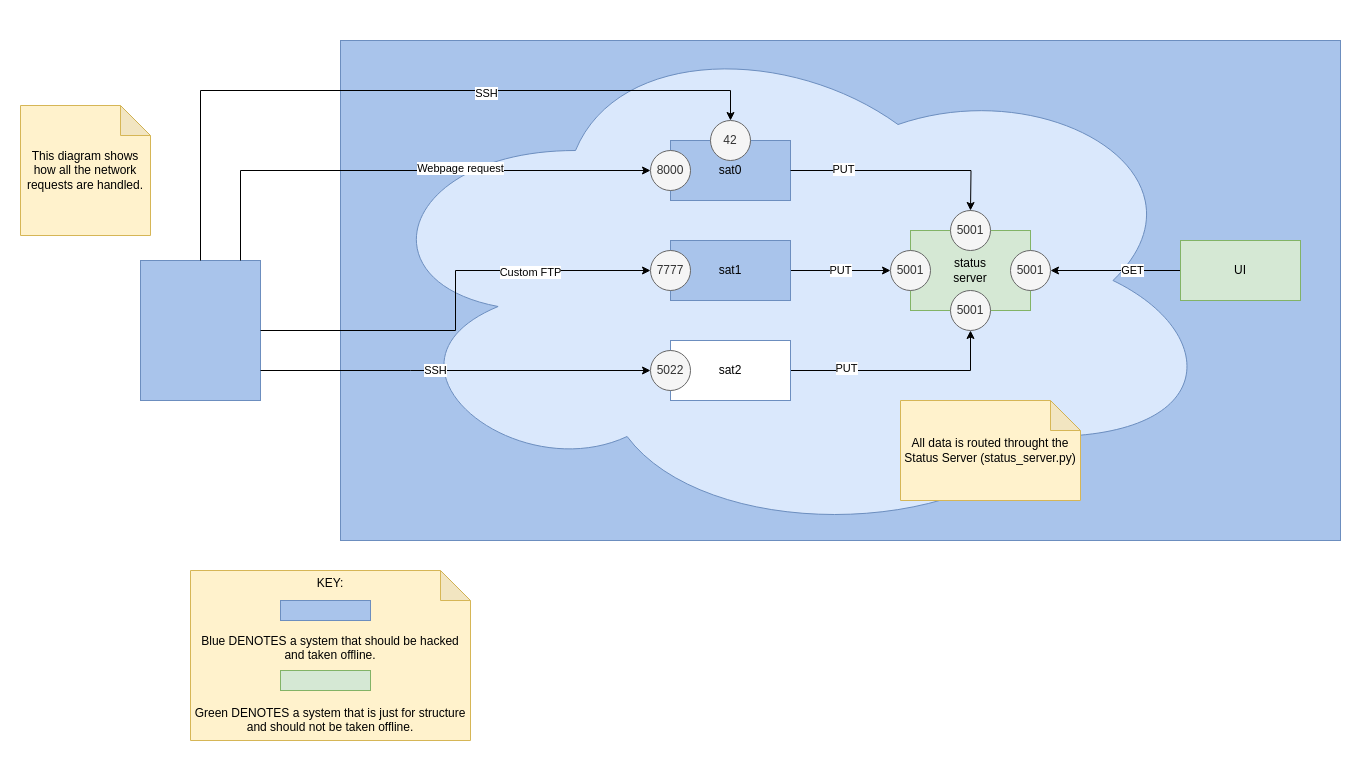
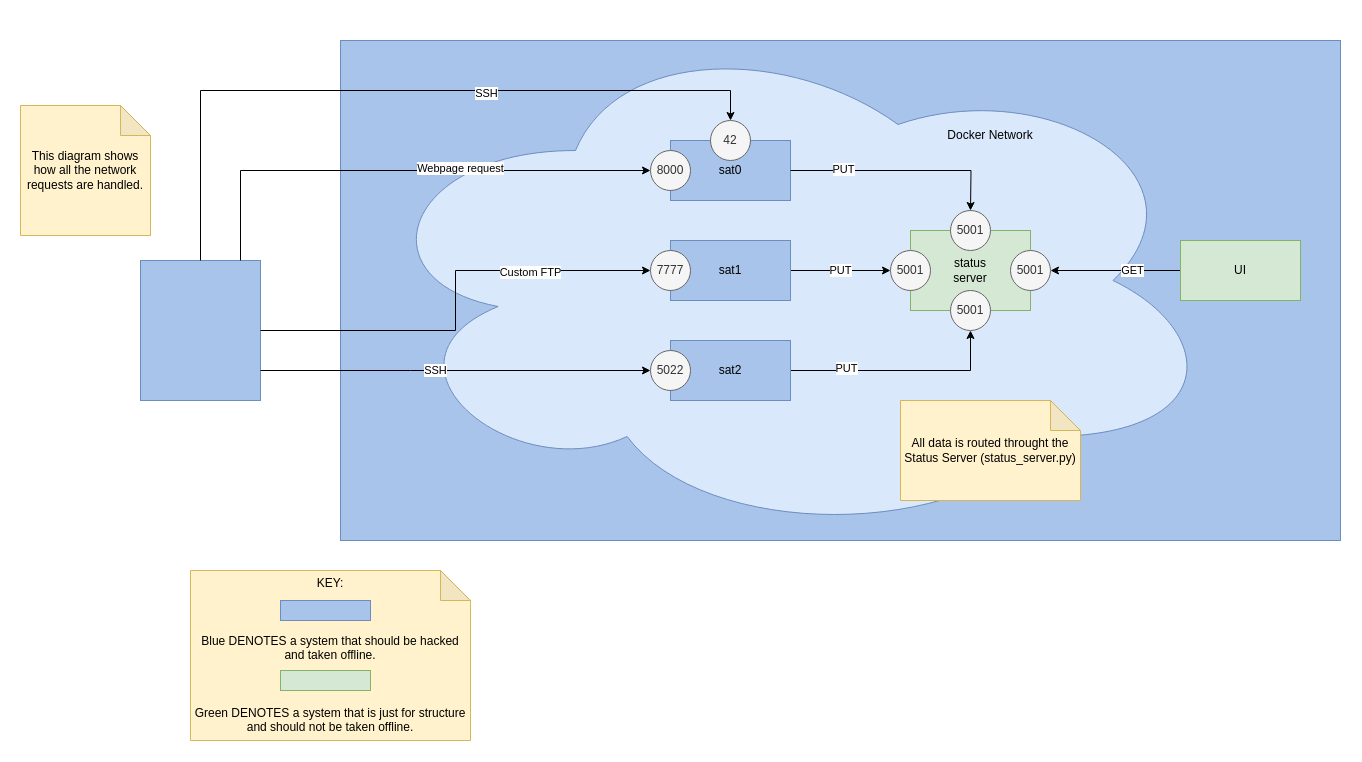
  <mxCell id="0" />
  <mxCell id="1" parent="0" />
  <mxCell id="2" value="" style="rounded=0;whiteSpace=wrap;html=1;fillColor=#A9C4EB;strokeColor=#6C8EBF;" vertex="1" parent="1"><mxGeometry x="340" y="40" width="1000" height="500" as="geometry" /></mxCell>
  <mxCell id="3" value="" style="rounded=0;whiteSpace=wrap;html=1;fillColor=#A9C4EB;strokeColor=#6C8EBF;" parent="1" vertex="1"><mxGeometry x="140" y="260" width="120" height="140" as="geometry" /></mxCell>
  <mxCell id="4" value="" style="ellipse;shape=cloud;whiteSpace=wrap;html=1;fillColor=#dae8fc;strokeColor=#6c8ebf;" parent="1" vertex="1"><mxGeometry x="360" y="20" width="860" height="520" as="geometry" /></mxCell>
  <mxCell id="5" style="edgeStyle=orthogonalEdgeStyle;rounded=0;orthogonalLoop=1;jettySize=auto;html=1;entryX=0.5;entryY=0;entryDx=0;entryDy=0;startArrow=none;" parent="1" source="23" target="14" edge="1"><mxGeometry relative="1" as="geometry" /></mxCell>
  <mxCell id="6" value="sat0" style="rounded=0;whiteSpace=wrap;html=1;fillColor=#A9C4EB;strokeColor=#6c8ebf;" parent="1" vertex="1"><mxGeometry x="670" y="140" width="120" height="60" as="geometry" /></mxCell>
  <mxCell id="7" value="PUT" style="edgeStyle=orthogonalEdgeStyle;rounded=0;orthogonalLoop=1;jettySize=auto;html=1;entryX=0;entryY=0.5;entryDx=0;entryDy=0;" parent="1" source="8" target="28" edge="1"><mxGeometry relative="1" as="geometry"><mxPoint x="850" y="280" as="targetPoint" /></mxGeometry></mxCell>
  <mxCell id="8" value="sat1" style="rounded=0;whiteSpace=wrap;html=1;fillColor=#A9C4EB;strokeColor=#6c8ebf;" parent="1" vertex="1"><mxGeometry x="670" y="240" width="120" height="60" as="geometry" /></mxCell>
  <mxCell id="9" style="edgeStyle=orthogonalEdgeStyle;rounded=0;orthogonalLoop=1;jettySize=auto;html=1;entryX=0.5;entryY=1;entryDx=0;entryDy=0;" parent="1" source="11" target="27" edge="1"><mxGeometry relative="1" as="geometry"><mxPoint x="970" y="360" as="targetPoint" /></mxGeometry></mxCell>
  <mxCell id="10" value="PUT" style="edgeLabel;html=1;align=center;verticalAlign=middle;resizable=0;points=[];" parent="9" vertex="1" connectable="0"><mxGeometry x="-0.504" y="3" relative="1" as="geometry"><mxPoint as="offset" /></mxGeometry></mxCell>
- <mxCell id="11" value="sat2" style="rounded=0;whiteSpace=wrap;html=1;fillColor=#ffffff;strokeColor=#6c8ebf;" parent="1" vertex="1"><mxGeometry x="670" y="340" width="120" height="60" as="geometry" /></mxCell>
+ <mxCell id="11" value="sat2" style="rounded=0;whiteSpace=wrap;html=1;fillColor=#A9C4EB;strokeColor=#6c8ebf;" parent="1" vertex="1"><mxGeometry x="670" y="340" width="120" height="60" as="geometry" /></mxCell>
  <mxCell id="12" style="edgeStyle=orthogonalEdgeStyle;rounded=0;orthogonalLoop=1;jettySize=auto;html=1;endArrow=none;endFill=0;startArrow=classic;startFill=1;exitX=1;exitY=0.5;exitDx=0;exitDy=0;" parent="1" source="26" target="15" edge="1"><mxGeometry relative="1" as="geometry"><mxPoint x="1070" y="270" as="sourcePoint" /></mxGeometry></mxCell>
  <mxCell id="13" value="GET" style="edgeLabel;html=1;align=center;verticalAlign=middle;resizable=0;points=[];" parent="12" vertex="1" connectable="0"><mxGeometry x="0.24" y="1" relative="1" as="geometry"><mxPoint as="offset" /></mxGeometry></mxCell>
  <mxCell id="14" value="status&lt;br&gt;server" style="rounded=0;whiteSpace=wrap;html=1;fillColor=#d5e8d4;strokeColor=#82b366;" parent="1" vertex="1"><mxGeometry x="910" y="230" width="120" height="80" as="geometry" /></mxCell>
  <mxCell id="15" value="UI" style="rounded=0;whiteSpace=wrap;html=1;fillColor=#d5e8d4;strokeColor=#82b366;" parent="1" vertex="1"><mxGeometry x="1180" y="240" width="120" height="60" as="geometry" /></mxCell>
  <mxCell id="16" value="This diagram shows how all the network requests are handled." style="shape=note;whiteSpace=wrap;html=1;backgroundOutline=1;darkOpacity=0.05;fillColor=#fff2cc;strokeColor=#d6b656;" parent="1" vertex="1"><mxGeometry x="20" y="105" width="130" height="130" as="geometry" /></mxCell>
  <mxCell id="17" value="All data is routed throught the Status Server (status_server.py)" style="shape=note;whiteSpace=wrap;html=1;backgroundOutline=1;darkOpacity=0.05;fillColor=#fff2cc;strokeColor=#d6b656;" parent="1" vertex="1"><mxGeometry x="900" y="400" width="180" height="100" as="geometry" /></mxCell>
  <mxCell id="18" value="KEY:&lt;br&gt;&lt;br&gt;&lt;br&gt;&lt;br&gt;Blue DENOTES a system that should be hacked and taken offline.&lt;br&gt;&lt;br&gt;&lt;br&gt;&lt;br&gt;Green DENOTES a system that is just for structure and should not be taken offline." style="shape=note;whiteSpace=wrap;html=1;backgroundOutline=1;darkOpacity=0.05;fillColor=#fff2cc;strokeColor=#d6b656;" parent="1" vertex="1"><mxGeometry x="190" y="570" width="280" height="170" as="geometry" /></mxCell>
  <mxCell id="19" value="" style="rounded=0;whiteSpace=wrap;html=1;fillColor=#A9C4EB;strokeColor=#6c8ebf;" parent="1" vertex="1"><mxGeometry x="280" y="600" width="90" height="20" as="geometry" /></mxCell>
  <mxCell id="20" value="" style="rounded=0;whiteSpace=wrap;html=1;fillColor=#d5e8d4;strokeColor=#82b366;" parent="1" vertex="1"><mxGeometry x="280" y="670" width="90" height="20" as="geometry" /></mxCell>
+ <mxCell id="21" value="Docker Network" style="text;html=1;strokeColor=none;fillColor=none;align=center;verticalAlign=middle;whiteSpace=wrap;rounded=0;" parent="1" vertex="1"><mxGeometry x="930" y="120" width="120" height="30" as="geometry" /></mxCell>
  <mxCell id="22" value="8000" style="ellipse;whiteSpace=wrap;html=1;aspect=fixed;fillColor=#f5f5f5;fontColor=#333333;strokeColor=#666666;" parent="1" vertex="1"><mxGeometry x="650" y="150" width="40" height="40" as="geometry" /></mxCell>
  <mxCell id="23" value="5001" style="ellipse;whiteSpace=wrap;html=1;aspect=fixed;fillColor=#f5f5f5;fontColor=#333333;strokeColor=#666666;" parent="1" vertex="1"><mxGeometry x="950" y="210" width="40" height="40" as="geometry" /></mxCell>
  <mxCell id="24" value="" style="edgeStyle=orthogonalEdgeStyle;rounded=0;orthogonalLoop=1;jettySize=auto;html=1;endArrow=classic;endFill=1;exitX=1;exitY=0.5;exitDx=0;exitDy=0;" parent="1" source="6" edge="1"><mxGeometry relative="1" as="geometry"><mxPoint x="810" y="170" as="sourcePoint" /><mxPoint x="970" y="210" as="targetPoint" /></mxGeometry></mxCell>
  <mxCell id="25" value="PUT" style="edgeLabel;html=1;align=center;verticalAlign=middle;resizable=0;points=[];" parent="24" vertex="1" connectable="0"><mxGeometry x="-0.528" y="2" relative="1" as="geometry"><mxPoint as="offset" /></mxGeometry></mxCell>
  <mxCell id="26" value="5001" style="ellipse;whiteSpace=wrap;html=1;aspect=fixed;fillColor=#f5f5f5;fontColor=#333333;strokeColor=#666666;" parent="1" vertex="1"><mxGeometry x="1010" y="250" width="40" height="40" as="geometry" /></mxCell>
  <mxCell id="27" value="5001" style="ellipse;whiteSpace=wrap;html=1;aspect=fixed;fillColor=#f5f5f5;fontColor=#333333;strokeColor=#666666;" parent="1" vertex="1"><mxGeometry x="950" y="290" width="40" height="40" as="geometry" /></mxCell>
  <mxCell id="28" value="5001" style="ellipse;whiteSpace=wrap;html=1;aspect=fixed;fillColor=#f5f5f5;fontColor=#333333;strokeColor=#666666;" parent="1" vertex="1"><mxGeometry x="890" y="250" width="40" height="40" as="geometry" /></mxCell>
  <mxCell id="29" style="edgeStyle=orthogonalEdgeStyle;rounded=0;orthogonalLoop=1;jettySize=auto;html=1;entryX=0;entryY=0.5;entryDx=0;entryDy=0;endArrow=classic;endFill=1;" parent="1" source="3" target="22" edge="1"><mxGeometry relative="1" as="geometry"><Array as="points"><mxPoint x="240" y="170" /></Array></mxGeometry></mxCell>
  <mxCell id="30" value="Webpage request" style="edgeLabel;html=1;align=center;verticalAlign=middle;resizable=0;points=[];" parent="29" vertex="1" connectable="0"><mxGeometry x="0.235" y="3" relative="1" as="geometry"><mxPoint as="offset" /></mxGeometry></mxCell>
  <mxCell id="31" style="edgeStyle=orthogonalEdgeStyle;rounded=0;orthogonalLoop=1;jettySize=auto;html=1;endArrow=classic;endFill=1;entryX=0;entryY=0.5;entryDx=0;entryDy=0;" parent="1" source="3" target="35" edge="1"><mxGeometry relative="1" as="geometry"><mxPoint x="640" y="270" as="targetPoint" /></mxGeometry></mxCell>
  <mxCell id="32" value="Custom FTP" style="edgeLabel;html=1;align=center;verticalAlign=middle;resizable=0;points=[];" parent="31" vertex="1" connectable="0"><mxGeometry x="0.464" y="-1" relative="1" as="geometry"><mxPoint as="offset" /></mxGeometry></mxCell>
  <mxCell id="33" style="edgeStyle=orthogonalEdgeStyle;rounded=0;orthogonalLoop=1;jettySize=auto;html=1;endArrow=classic;endFill=1;entryX=0.5;entryY=0;entryDx=0;entryDy=0;" parent="1" source="3" target="39" edge="1"><mxGeometry relative="1" as="geometry"><mxPoint x="620" y="170" as="targetPoint" /><Array as="points"><mxPoint x="200" y="90" /><mxPoint x="730" y="90" /></Array></mxGeometry></mxCell>
  <mxCell id="34" value="SSH" style="edgeLabel;html=1;align=center;verticalAlign=middle;resizable=0;points=[];" parent="33" vertex="1" connectable="0"><mxGeometry x="0.247" y="-2" relative="1" as="geometry"><mxPoint as="offset" /></mxGeometry></mxCell>
  <mxCell id="35" value="7777" style="ellipse;whiteSpace=wrap;html=1;aspect=fixed;fillColor=#f5f5f5;fontColor=#333333;strokeColor=#666666;" parent="1" vertex="1"><mxGeometry x="650" y="250" width="40" height="40" as="geometry" /></mxCell>
  <mxCell id="36" value="5022" style="ellipse;whiteSpace=wrap;html=1;aspect=fixed;fillColor=#f5f5f5;fontColor=#333333;strokeColor=#666666;" parent="1" vertex="1"><mxGeometry x="650" y="350" width="40" height="40" as="geometry" /></mxCell>
  <mxCell id="37" style="edgeStyle=orthogonalEdgeStyle;rounded=0;orthogonalLoop=1;jettySize=auto;html=1;entryX=0;entryY=0.5;entryDx=0;entryDy=0;endArrow=classic;endFill=1;" parent="1" source="3" target="36" edge="1"><mxGeometry relative="1" as="geometry"><Array as="points"><mxPoint x="410" y="370" /><mxPoint x="410" y="370" /></Array></mxGeometry></mxCell>
  <mxCell id="38" value="SSH" style="edgeLabel;html=1;align=center;verticalAlign=middle;resizable=0;points=[];" parent="37" vertex="1" connectable="0"><mxGeometry x="-0.108" y="1" relative="1" as="geometry"><mxPoint as="offset" /></mxGeometry></mxCell>
  <mxCell id="39" value="42" style="ellipse;whiteSpace=wrap;html=1;aspect=fixed;fillColor=#f5f5f5;fontColor=#333333;strokeColor=#666666;" parent="1" vertex="1"><mxGeometry x="710" y="120" width="40" height="40" as="geometry" /></mxCell>
